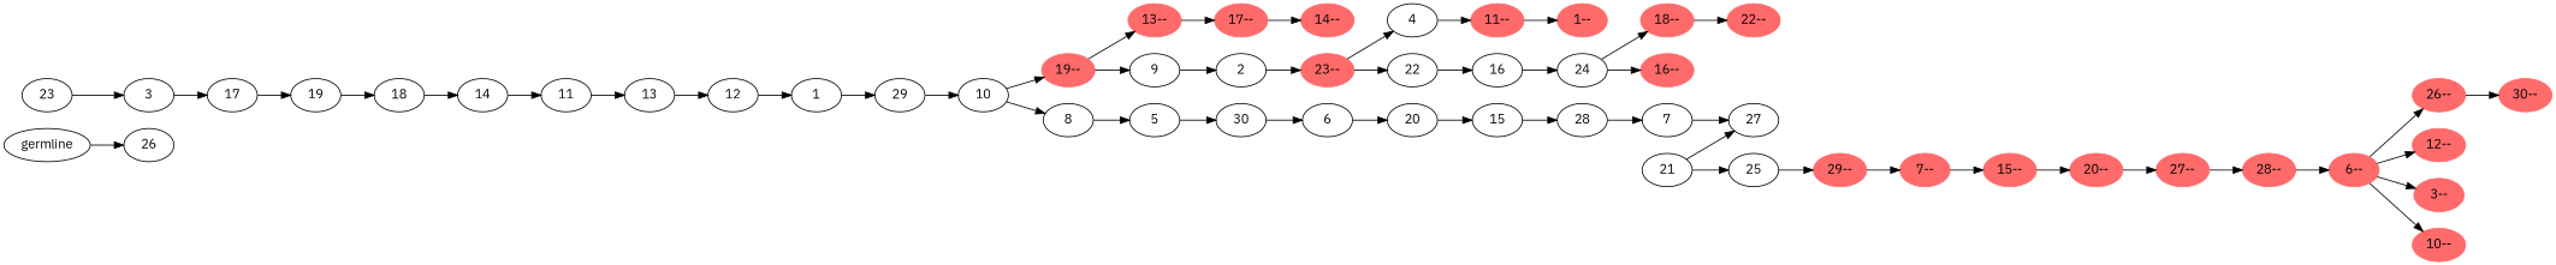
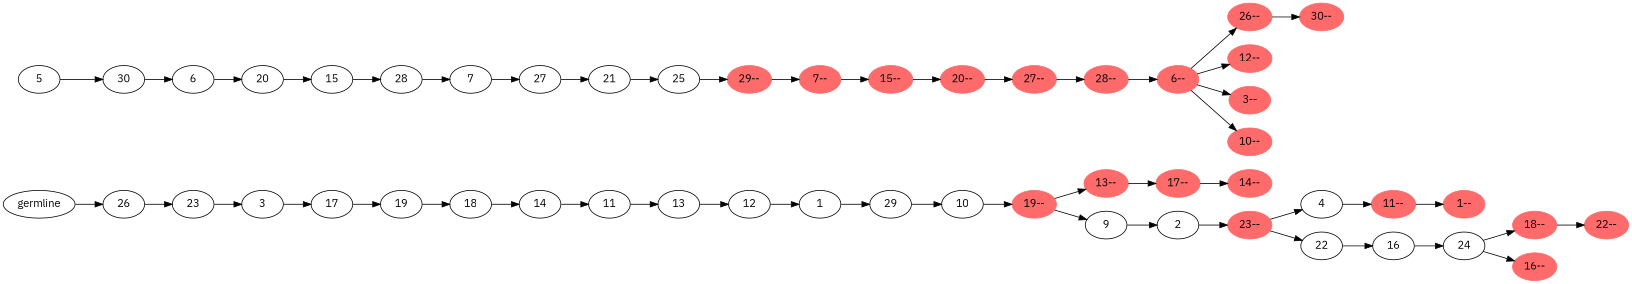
  digraph {
    fontname="IBM Plex Sans"
    rankdir=LR
    node [fontname="IBM Plex Sans"]
    edge [fontname="IBM Plex Sans"]
    n1 [label=germline]
    n2 [label=26]
    n3 [label=23]
    n4 [label=3]
    n5 [label=17]
    n6 [label=19]
    n7 [label=18]
    n8 [label=14]
    n9 [label=11]
    n10 [label=13]
    n11 [label=12]
    n12 [label=1]
    n13 [label=29]
    n14 [label=10]
    n15 [color=indianred1 label="19--" style=filled]
-   n16 [label=8]
    n17 [color=indianred1 label="13--" style=filled]
    n18 [label=9]
    n19 [label=5]
    n20 [color=indianred1 label="17--" style=filled]
    n21 [label=2]
    n22 [color=indianred1 label="14--" style=filled]
    n23 [label=4]
    n24 [color=indianred1 label="11--" style=filled]
    n25 [color=indianred1 label="1--" style=filled]
    n26 [color=indianred1 label="23--" style=filled]
    n27 [label=22]
    n28 [label=16]
    n29 [label=24]
    n30 [color=indianred1 label="18--" style=filled]
    n31 [color=indianred1 label="16--" style=filled]
    n32 [color=indianred1 label="22--" style=filled]
    n33 [label=30]
    n34 [label=6]
    n35 [label=20]
    n36 [label=15]
    n37 [label=28]
    n38 [label=7]
    n39 [label=27]
    n40 [label=21]
    n41 [label=25]
    n42 [color=indianred1 label="29--" style=filled]
    n43 [color=indianred1 label="7--" style=filled]
    n44 [color=indianred1 label="15--" style=filled]
    n45 [color=indianred1 label="20--" style=filled]
    n46 [color=indianred1 label="27--" style=filled]
    n47 [color=indianred1 label="28--" style=filled]
    n48 [color=indianred1 label="6--" style=filled]
    n49 [color=indianred1 label="26--" style=filled]
    n50 [color=indianred1 label="12--" style=filled]
    n51 [color=indianred1 label="3--" style=filled]
    n52 [color=indianred1 label="10--" style=filled]
    n53 [color=indianred1 label="30--" style=filled]
    n1 -> n2
+   n2 -> n3
    n3 -> n4
    n4 -> n5
    n5 -> n6
    n6 -> n7
    n7 -> n8
    n8 -> n9
    n9 -> n10
    n10 -> n11
    n11 -> n12
    n12 -> n13
    n13 -> n14
    n14 -> n15
-   n14 -> n16
    n15 -> n17
    n15 -> n18
-   n16 -> n19
    n17 -> n20
    n18 -> n21
    n19 -> n33
    n20 -> n22
    n21 -> n26
    n23 -> n24
    n24 -> n25
    n26 -> n23
    n26 -> n27
    n27 -> n28
    n28 -> n29
    n29 -> n30
    n29 -> n31
    n30 -> n32
    n33 -> n34
    n34 -> n35
    n35 -> n36
    n36 -> n37
    n37 -> n38
    n38 -> n39
-   n40 -> n39
+   n39 -> n40
    n40 -> n41
    n41 -> n42
    n42 -> n43
    n43 -> n44
    n44 -> n45
    n45 -> n46
    n46 -> n47
    n47 -> n48
    n48 -> n49
    n48 -> n50
    n48 -> n51
    n48 -> n52
    n49 -> n53
  }
